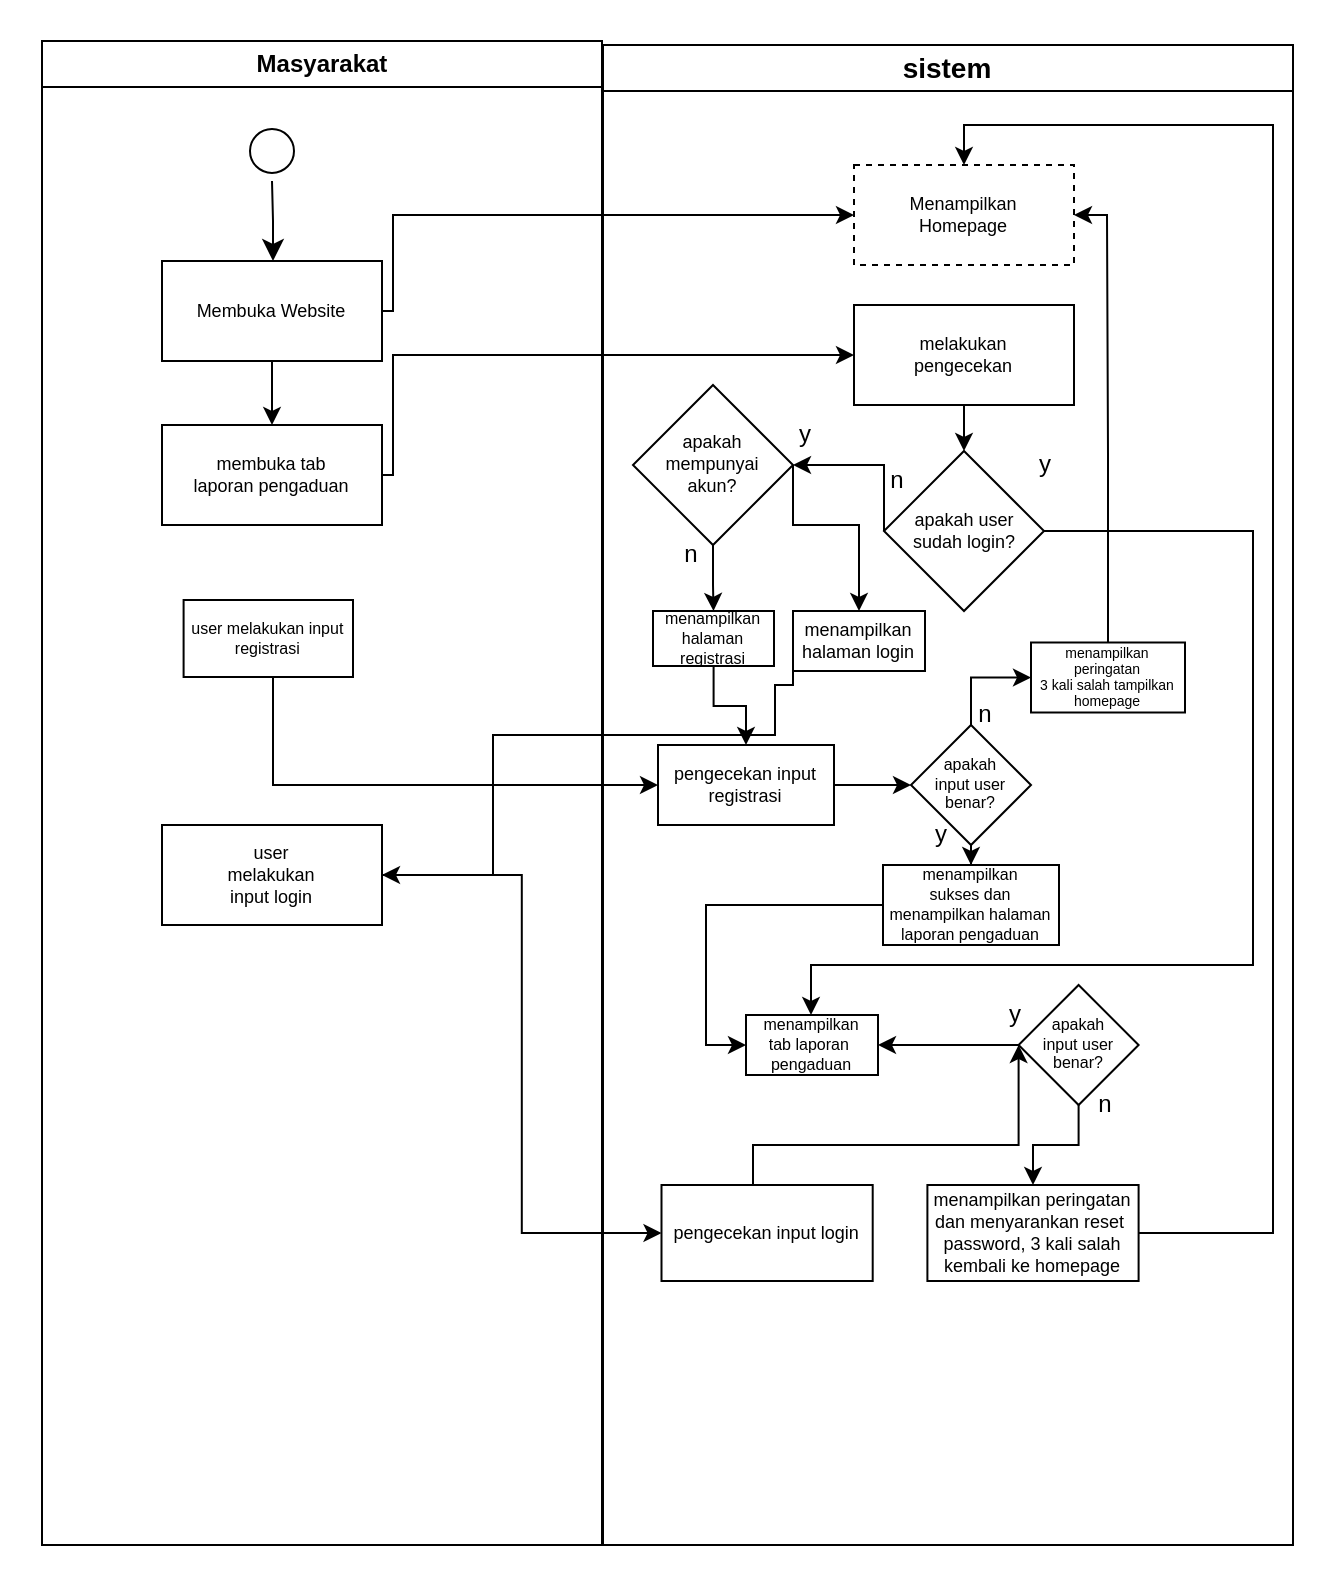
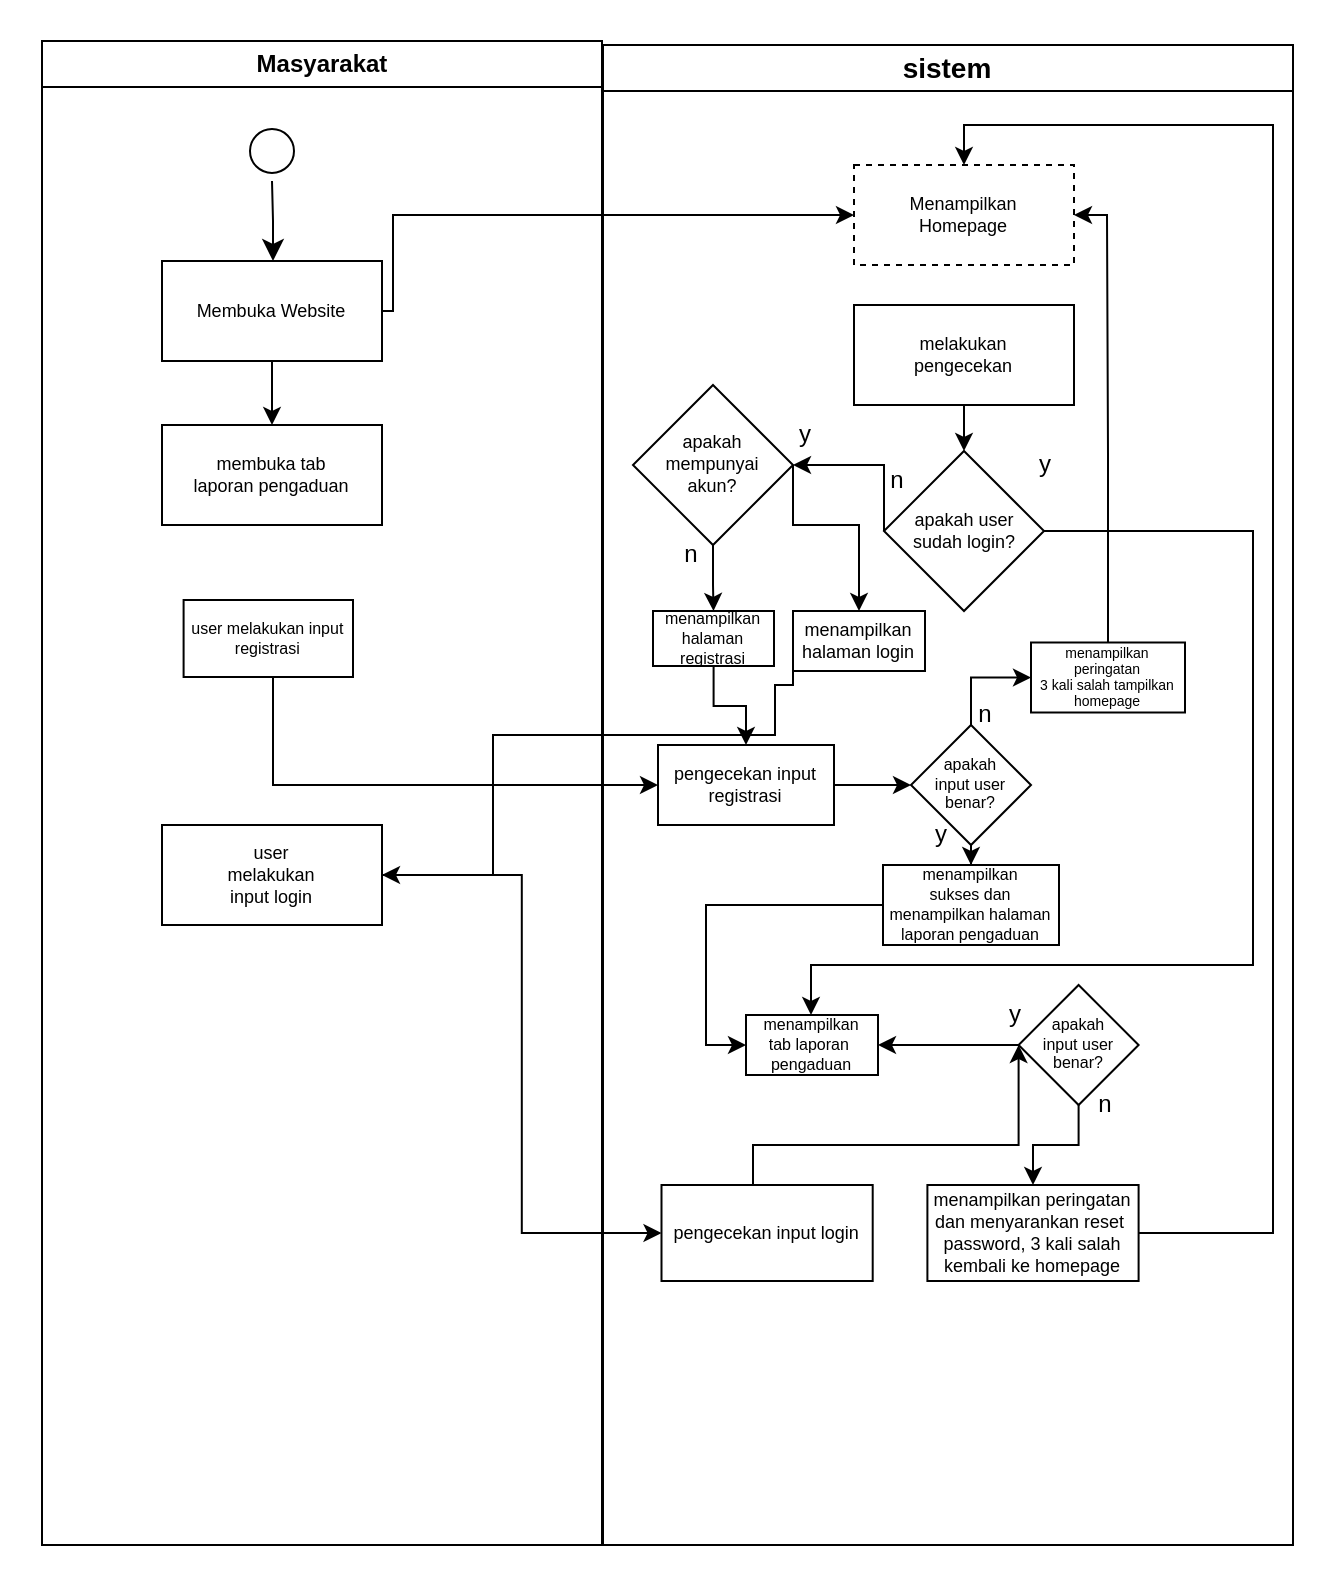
  <mxCell id="0" />
  <mxCell id="1" parent="0" />
  <mxCell id="2" value="Masyarakat" style="swimlane;whiteSpace=wrap" parent="1" vertex="1"><mxGeometry x="20.5" y="20" width="280" height="752" as="geometry" /></mxCell>
  <mxCell id="3" value="" style="ellipse;shape=startState;fillColor=#FFFFFF;strokeColor=#000000;" parent="2" vertex="1"><mxGeometry x="100" y="40" width="30" height="30" as="geometry" /></mxCell>
  <mxCell id="4" value="" style="edgeStyle=elbowEdgeStyle;elbow=horizontal;verticalAlign=bottom;endArrow=classic;endSize=8;endFill=1;rounded=0" parent="2" source="3" target="6" edge="1"><mxGeometry x="100" y="40" as="geometry"><mxPoint x="115" y="110" as="targetPoint" /></mxGeometry></mxCell>
  <mxCell id="5" style="edgeStyle=orthogonalEdgeStyle;rounded=0;orthogonalLoop=1;jettySize=auto;html=1;exitX=0.5;exitY=1;exitDx=0;exitDy=0;entryX=0.5;entryY=0;entryDx=0;entryDy=0;" edge="1" parent="2" source="6" target="8"><mxGeometry relative="1" as="geometry" /></mxCell>
  <mxCell id="6" value="Membuka Website" style="fontSize=9;" parent="2" vertex="1"><mxGeometry x="60" y="110" width="110" height="50" as="geometry" /></mxCell>
  <mxCell id="7" value="" style="endArrow=open;strokeColor=#FF0000;endFill=1;rounded=0" parent="2" edge="1"><mxGeometry relative="1" as="geometry"><mxPoint x="131.071" y="432" as="sourcePoint" /></mxGeometry></mxCell>
  <mxCell id="8" value="membuka tab&#10;laporan pengaduan" style="fontSize=9;" vertex="1" parent="2"><mxGeometry x="60" y="192" width="110" height="50" as="geometry" /></mxCell>
  <mxCell id="9" value="user&#10;melakukan&#10;input login" style="fontSize=9;" vertex="1" parent="2"><mxGeometry x="60" y="392" width="110" height="50" as="geometry" /></mxCell>
  <mxCell id="10" value="user melakukan input&#10;registrasi" style="fontSize=8;" vertex="1" parent="2"><mxGeometry x="70.8" y="279.5" width="84.7" height="38.5" as="geometry" /></mxCell>
  <mxCell id="11" value="sistem" style="swimlane;whiteSpace=wrap;spacing=3;fontSize=14;" parent="1" vertex="1"><mxGeometry x="301" y="22" width="345" height="750" as="geometry" /></mxCell>
  <mxCell id="12" value="" style="endArrow=open;strokeColor=#FF0000;endFill=1;rounded=0" parent="11" edge="1"><mxGeometry relative="1" as="geometry"><mxPoint x="130" y="245" as="sourcePoint" /></mxGeometry></mxCell>
  <mxCell id="13" value="" style="edgeStyle=elbowEdgeStyle;elbow=horizontal;verticalAlign=bottom;endArrow=open;endSize=8;strokeColor=#FF0000;endFill=1;rounded=0" parent="11" edge="1"><mxGeometry x="130" y="90" as="geometry"><mxPoint x="130" y="135" as="targetPoint" /></mxGeometry></mxCell>
  <mxCell id="14" value="Menampilkan&#10;Homepage" style="fontSize=9;dashed=1;" vertex="1" parent="11"><mxGeometry x="125.5" y="60" width="110" height="50" as="geometry" /></mxCell>
  <mxCell id="15" style="edgeStyle=orthogonalEdgeStyle;rounded=0;orthogonalLoop=1;jettySize=auto;html=1;entryX=0.5;entryY=0;entryDx=0;entryDy=0;" edge="1" parent="11" source="16" target="19"><mxGeometry relative="1" as="geometry" /></mxCell>
  <mxCell id="16" value="melakukan&#10;pengecekan" style="fontSize=9;" vertex="1" parent="11"><mxGeometry x="125.5" y="130" width="110" height="50" as="geometry" /></mxCell>
  <mxCell id="17" style="edgeStyle=orthogonalEdgeStyle;rounded=0;orthogonalLoop=1;jettySize=auto;html=1;exitX=0;exitY=0.5;exitDx=0;exitDy=0;" edge="1" parent="11" source="19" target="24"><mxGeometry relative="1" as="geometry"><Array as="points"><mxPoint x="140" y="210" /></Array></mxGeometry></mxCell>
  <mxCell id="18" style="edgeStyle=orthogonalEdgeStyle;rounded=0;orthogonalLoop=1;jettySize=auto;html=1;" edge="1" parent="11" source="19" target="25"><mxGeometry relative="1" as="geometry"><Array as="points"><mxPoint x="325" y="243" /><mxPoint x="325" y="460" /><mxPoint x="104" y="460" /></Array></mxGeometry></mxCell>
  <mxCell id="19" value="&lt;font&gt;apakah user&lt;/font&gt;&lt;div&gt;&lt;font&gt;sudah login?&lt;/font&gt;&lt;/div&gt;" style="rhombus;whiteSpace=wrap;html=1;fontSize=9;" vertex="1" parent="11"><mxGeometry x="140.5" y="203" width="80" height="80" as="geometry" /></mxCell>
  <mxCell id="20" value="y" style="text;html=1;align=center;verticalAlign=middle;resizable=0;points=[];autosize=1;strokeColor=none;fillColor=none;" vertex="1" parent="11"><mxGeometry x="205.5" y="195" width="30" height="30" as="geometry" /></mxCell>
  <mxCell id="21" value="n" style="text;html=1;align=center;verticalAlign=middle;resizable=0;points=[];autosize=1;strokeColor=none;fillColor=none;" vertex="1" parent="11"><mxGeometry x="132.2" y="203" width="30" height="30" as="geometry" /></mxCell>
  <mxCell id="22" style="edgeStyle=orthogonalEdgeStyle;rounded=0;orthogonalLoop=1;jettySize=auto;html=1;entryX=0.5;entryY=0;entryDx=0;entryDy=0;" edge="1" parent="11" source="24" target="38"><mxGeometry relative="1" as="geometry" /></mxCell>
  <mxCell id="23" style="edgeStyle=orthogonalEdgeStyle;rounded=0;orthogonalLoop=1;jettySize=auto;html=1;entryX=0.5;entryY=0;entryDx=0;entryDy=0;exitX=1;exitY=0.5;exitDx=0;exitDy=0;" edge="1" parent="11" source="24" target="27"><mxGeometry relative="1" as="geometry"><Array as="points"><mxPoint x="95" y="240" /><mxPoint x="128" y="240" /></Array></mxGeometry></mxCell>
  <mxCell id="24" value="apakah&lt;div&gt;mempunyai&lt;/div&gt;&lt;div&gt;akun?&lt;/div&gt;" style="rhombus;whiteSpace=wrap;html=1;fontSize=9;" vertex="1" parent="11"><mxGeometry x="15" y="170" width="80" height="80" as="geometry" /></mxCell>
  <mxCell id="25" value="menampilkan&#10;tab laporan &#10;pengaduan" style="fontSize=8;" vertex="1" parent="11"><mxGeometry x="71.5" y="485" width="66" height="30" as="geometry" /></mxCell>
  <mxCell id="26" value="n" style="text;html=1;align=center;verticalAlign=middle;resizable=0;points=[];autosize=1;strokeColor=none;fillColor=none;" vertex="1" parent="11"><mxGeometry x="29.25" y="240" width="30" height="30" as="geometry" /></mxCell>
  <mxCell id="27" value="menampilkan&#10;halaman login" style="fontSize=9;" vertex="1" parent="11"><mxGeometry x="95" y="283" width="66" height="30" as="geometry" /></mxCell>
  <mxCell id="28" value="y" style="text;html=1;align=center;verticalAlign=middle;resizable=0;points=[];autosize=1;strokeColor=none;fillColor=none;" vertex="1" parent="11"><mxGeometry x="85.5" y="180" width="30" height="30" as="geometry" /></mxCell>
  <mxCell id="29" style="edgeStyle=orthogonalEdgeStyle;rounded=0;orthogonalLoop=1;jettySize=auto;html=1;entryX=0;entryY=0.5;entryDx=0;entryDy=0;" edge="1" parent="11" source="30" target="33"><mxGeometry relative="1" as="geometry"><Array as="points"><mxPoint x="75" y="550" /><mxPoint x="208" y="550" /></Array></mxGeometry></mxCell>
  <mxCell id="30" value="pengecekan input login" style="fontSize=9;" vertex="1" parent="11"><mxGeometry x="29.25" y="570" width="105.6" height="48" as="geometry" /></mxCell>
  <mxCell id="31" style="edgeStyle=orthogonalEdgeStyle;rounded=0;orthogonalLoop=1;jettySize=auto;html=1;entryX=0.5;entryY=0;entryDx=0;entryDy=0;" edge="1" parent="11" source="33" target="37"><mxGeometry relative="1" as="geometry" /></mxCell>
  <mxCell id="32" style="edgeStyle=orthogonalEdgeStyle;rounded=0;orthogonalLoop=1;jettySize=auto;html=1;entryX=1;entryY=0.5;entryDx=0;entryDy=0;" edge="1" parent="11" source="33" target="25"><mxGeometry relative="1" as="geometry" /></mxCell>
  <mxCell id="33" value="apakah&lt;div&gt;input user benar?&lt;/div&gt;" style="rhombus;whiteSpace=wrap;html=1;fontSize=8;" vertex="1" parent="11"><mxGeometry x="207.8" y="470" width="60" height="60" as="geometry" /></mxCell>
  <mxCell id="34" value="n" style="text;html=1;align=center;verticalAlign=middle;resizable=0;points=[];autosize=1;strokeColor=none;fillColor=none;" vertex="1" parent="11"><mxGeometry x="235.5" y="515" width="30" height="30" as="geometry" /></mxCell>
  <mxCell id="35" value="y" style="text;html=1;align=center;verticalAlign=middle;resizable=0;points=[];autosize=1;strokeColor=none;fillColor=none;" vertex="1" parent="11"><mxGeometry x="190.5" y="470" width="30" height="30" as="geometry" /></mxCell>
  <mxCell id="36" style="edgeStyle=orthogonalEdgeStyle;rounded=0;orthogonalLoop=1;jettySize=auto;html=1;entryX=0.5;entryY=0;entryDx=0;entryDy=0;" edge="1" parent="11" source="37" target="14"><mxGeometry relative="1" as="geometry"><Array as="points"><mxPoint x="335" y="594" /><mxPoint x="335" y="40" /><mxPoint x="180" y="40" /></Array></mxGeometry></mxCell>
  <mxCell id="37" value="menampilkan peringatan&#10;dan menyarankan reset &#10;password, 3 kali salah&#10;kembali ke homepage" style="fontSize=9;" vertex="1" parent="11"><mxGeometry x="162.2" y="570" width="105.6" height="48" as="geometry" /></mxCell>
  <mxCell id="38" value="menampilkan&#10;halaman&#10;registrasi" style="fontSize=8;" vertex="1" parent="11"><mxGeometry x="25" y="283" width="60.5" height="27.5" as="geometry" /></mxCell>
  <mxCell id="39" style="edgeStyle=orthogonalEdgeStyle;rounded=0;orthogonalLoop=1;jettySize=auto;html=1;entryX=0;entryY=0.5;entryDx=0;entryDy=0;" edge="1" parent="11" source="40" target="43"><mxGeometry relative="1" as="geometry" /></mxCell>
  <mxCell id="40" value="pengecekan input&#10;registrasi" style="fontSize=9;" vertex="1" parent="11"><mxGeometry x="27.5" y="350" width="88" height="40" as="geometry" /></mxCell>
  <mxCell id="41" style="edgeStyle=orthogonalEdgeStyle;rounded=0;orthogonalLoop=1;jettySize=auto;html=1;entryX=0.5;entryY=0;entryDx=0;entryDy=0;" edge="1" parent="11" source="43" target="45"><mxGeometry relative="1" as="geometry" /></mxCell>
  <mxCell id="42" style="edgeStyle=orthogonalEdgeStyle;rounded=0;orthogonalLoop=1;jettySize=auto;html=1;entryX=0;entryY=0.5;entryDx=0;entryDy=0;" edge="1" parent="11" source="43" target="48"><mxGeometry relative="1" as="geometry" /></mxCell>
  <mxCell id="43" value="apakah&lt;div&gt;input user&lt;/div&gt;&lt;div&gt;benar?&lt;/div&gt;" style="rhombus;whiteSpace=wrap;html=1;fontSize=8;" vertex="1" parent="11"><mxGeometry x="154" y="340" width="60" height="60" as="geometry" /></mxCell>
  <mxCell id="44" style="edgeStyle=orthogonalEdgeStyle;rounded=0;orthogonalLoop=1;jettySize=auto;html=1;entryX=0;entryY=0.5;entryDx=0;entryDy=0;" edge="1" parent="11" source="45" target="25"><mxGeometry relative="1" as="geometry" /></mxCell>
  <mxCell id="45" value="menampilkan&#10;sukses dan&#10;menampilkan halaman&#10;laporan pengaduan" style="fontSize=8;" vertex="1" parent="11"><mxGeometry x="140" y="410" width="88" height="40" as="geometry" /></mxCell>
  <mxCell id="46" value="y" style="text;html=1;align=center;verticalAlign=middle;resizable=0;points=[];autosize=1;strokeColor=none;fillColor=none;" vertex="1" parent="11"><mxGeometry x="154" y="380" width="30" height="30" as="geometry" /></mxCell>
  <mxCell id="47" style="edgeStyle=orthogonalEdgeStyle;rounded=0;orthogonalLoop=1;jettySize=auto;html=1;entryX=1;entryY=0.5;entryDx=0;entryDy=0;" edge="1" parent="11" source="48" target="14"><mxGeometry relative="1" as="geometry"><Array as="points"><mxPoint x="252" y="204" /><mxPoint x="252" y="85" /></Array></mxGeometry></mxCell>
  <mxCell id="48" value="menampilkan&#10;peringatan&#10;3 kali salah tampilkan&#10;homepage" style="fontSize=7;" vertex="1" parent="11"><mxGeometry x="214" y="298.75" width="77" height="35" as="geometry" /></mxCell>
  <mxCell id="49" value="n" style="text;html=1;align=center;verticalAlign=middle;resizable=0;points=[];autosize=1;strokeColor=none;fillColor=none;" vertex="1" parent="11"><mxGeometry x="175.5" y="320" width="30" height="30" as="geometry" /></mxCell>
  <mxCell id="50" style="edgeStyle=orthogonalEdgeStyle;rounded=0;orthogonalLoop=1;jettySize=auto;html=1;" edge="1" parent="1" source="38" target="40"><mxGeometry relative="1" as="geometry" /></mxCell>
  <mxCell id="51" style="edgeStyle=orthogonalEdgeStyle;rounded=0;orthogonalLoop=1;jettySize=auto;html=1;entryX=0;entryY=0.5;entryDx=0;entryDy=0;" edge="1" parent="1" source="6" target="14"><mxGeometry relative="1" as="geometry"><mxPoint x="426" y="155" as="targetPoint" /><Array as="points"><mxPoint x="196" y="155" /><mxPoint x="196" y="107" /></Array></mxGeometry></mxCell>
- <mxCell id="52" style="edgeStyle=orthogonalEdgeStyle;rounded=0;orthogonalLoop=1;jettySize=auto;html=1;entryX=0;entryY=0.5;entryDx=0;entryDy=0;" edge="1" parent="1" source="8" target="16"><mxGeometry relative="1" as="geometry"><Array as="points"><mxPoint x="196" y="237" /><mxPoint x="196" y="177" /></Array></mxGeometry></mxCell>
  <mxCell id="53" style="edgeStyle=orthogonalEdgeStyle;rounded=0;orthogonalLoop=1;jettySize=auto;html=1;entryX=0;entryY=0.5;entryDx=0;entryDy=0;" edge="1" parent="1" source="9" target="30"><mxGeometry relative="1" as="geometry" /></mxCell>
  <mxCell id="54" style="edgeStyle=orthogonalEdgeStyle;rounded=0;orthogonalLoop=1;jettySize=auto;html=1;entryX=0;entryY=0.5;entryDx=0;entryDy=0;" edge="1" parent="1" source="10" target="40"><mxGeometry relative="1" as="geometry"><Array as="points"><mxPoint x="136" y="392" /></Array></mxGeometry></mxCell>
  <mxCell id="55" style="edgeStyle=orthogonalEdgeStyle;rounded=0;orthogonalLoop=1;jettySize=auto;html=1;exitX=0;exitY=0.5;exitDx=0;exitDy=0;entryX=1;entryY=0.5;entryDx=0;entryDy=0;" edge="1" parent="1" source="27" target="9"><mxGeometry relative="1" as="geometry"><mxPoint x="386.5" y="337" as="sourcePoint" /><mxPoint x="226" y="442" as="targetPoint" /><Array as="points"><mxPoint x="387" y="342" /><mxPoint x="387" y="367" /><mxPoint x="246" y="367" /><mxPoint x="246" y="437" /></Array></mxGeometry></mxCell>
